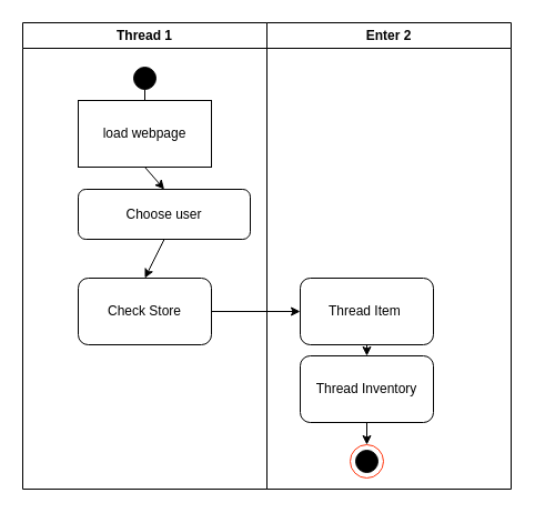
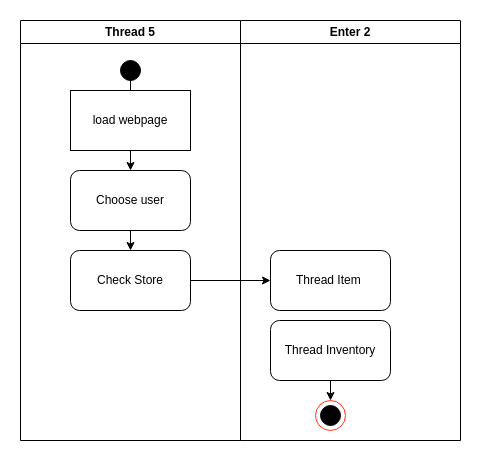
  <mxCell id="0" />
  <mxCell id="1" parent="0" />
- <mxCell id="2" value="Thread 1" style="swimlane;whiteSpace=wrap;html=1;" vertex="1" parent="1"><mxGeometry x="20" y="20" width="220" height="420" as="geometry" /></mxCell>
+ <mxCell id="2" value="Thread 5" style="swimlane;whiteSpace=wrap;html=1;" vertex="1" parent="1"><mxGeometry x="20" y="20" width="220" height="420" as="geometry" /></mxCell>
  <mxCell id="3" value="" style="ellipse;whiteSpace=wrap;html=1;aspect=fixed;fillColor=#000000;fontColor=#ffffff;strokeColor=#000000;" vertex="1" parent="2"><mxGeometry x="100" y="40" width="20" height="20" as="geometry" /></mxCell>
- <mxCell id="4" value="Choose user" style="rounded=1;whiteSpace=wrap;html=1;" vertex="1" parent="2"><mxGeometry x="50" y="150" width="155" height="45" as="geometry" /></mxCell>
+ <mxCell id="4" value="Choose user" style="rounded=1;whiteSpace=wrap;html=1;" vertex="1" parent="2"><mxGeometry x="50" y="150" width="120" height="60" as="geometry" /></mxCell>
  <mxCell id="5" value="" style="endArrow=classic;html=1;rounded=0;exitX=0.5;exitY=1;exitDx=0;exitDy=0;entryX=0.5;entryY=0;entryDx=0;entryDy=0;" edge="1" parent="2" target="4"><mxGeometry width="50" height="50" relative="1" as="geometry"><mxPoint x="110" y="130" as="sourcePoint" /><mxPoint x="140" y="220" as="targetPoint" /></mxGeometry></mxCell>
  <mxCell id="6" value="Check Store" style="rounded=1;whiteSpace=wrap;html=1;" vertex="1" parent="2"><mxGeometry x="50" y="230" width="120" height="60" as="geometry" /></mxCell>
  <mxCell id="7" value="" style="endArrow=classic;html=1;rounded=0;exitX=0.5;exitY=1;exitDx=0;exitDy=0;entryX=0.5;entryY=0;entryDx=0;entryDy=0;" edge="1" parent="2" source="4" target="6"><mxGeometry width="50" height="50" relative="1" as="geometry"><mxPoint x="90" y="230" as="sourcePoint" /><mxPoint x="140" y="180" as="targetPoint" /></mxGeometry></mxCell>
  <mxCell id="8" value="load webpage" style="rounded=0;whiteSpace=wrap;html=1;" vertex="1" parent="2"><mxGeometry x="50" y="70" width="120" height="60" as="geometry" /></mxCell>
  <mxCell id="9" value="Enter 2" style="swimlane;whiteSpace=wrap;html=1;" vertex="1" parent="1"><mxGeometry x="240" y="20" width="220" height="420" as="geometry" /></mxCell>
  <mxCell id="10" value="" style="ellipse;whiteSpace=wrap;html=1;aspect=fixed;strokeColor=#FF370F;" vertex="1" parent="9"><mxGeometry x="75" y="380" width="30" height="30" as="geometry" /></mxCell>
- <mxCell id="11" style="edgeStyle=orthogonalEdgeStyle;rounded=0;orthogonalLoop=1;jettySize=auto;html=1;exitX=0.5;exitY=1;exitDx=0;exitDy=0;entryX=0.5;entryY=0;entryDx=0;entryDy=0;" edge="1" parent="9" source="12" target="14"><mxGeometry relative="1" as="geometry" /></mxCell>
  <mxCell id="12" value="Thread Item&amp;nbsp;" style="rounded=1;whiteSpace=wrap;html=1;" vertex="1" parent="9"><mxGeometry x="30" y="230" width="120" height="60" as="geometry" /></mxCell>
  <mxCell id="13" style="edgeStyle=orthogonalEdgeStyle;rounded=0;orthogonalLoop=1;jettySize=auto;html=1;exitX=0.5;exitY=1;exitDx=0;exitDy=0;" edge="1" parent="9" source="14"><mxGeometry relative="1" as="geometry"><mxPoint x="90" y="380" as="targetPoint" /></mxGeometry></mxCell>
  <mxCell id="14" value="Thread Inventory" style="rounded=1;whiteSpace=wrap;html=1;" vertex="1" parent="9"><mxGeometry x="30" y="300" width="120" height="60" as="geometry" /></mxCell>
  <mxCell id="15" value="" style="ellipse;whiteSpace=wrap;html=1;aspect=fixed;fillColor=#000000;fontColor=#ffffff;strokeColor=#000000;" vertex="1" parent="9"><mxGeometry x="80" y="385" width="20" height="20" as="geometry" /></mxCell>
  <mxCell id="16" value="" style="endArrow=none;html=1;rounded=0;entryX=0.5;entryY=1;entryDx=0;entryDy=0;" edge="1" parent="1" target="3"><mxGeometry width="50" height="50" relative="1" as="geometry"><mxPoint x="130" y="90" as="sourcePoint" /><mxPoint x="160" y="320" as="targetPoint" /></mxGeometry></mxCell>
  <mxCell id="17" style="edgeStyle=orthogonalEdgeStyle;rounded=0;orthogonalLoop=1;jettySize=auto;html=1;entryX=0;entryY=0.5;entryDx=0;entryDy=0;" edge="1" parent="1" source="6" target="12"><mxGeometry relative="1" as="geometry" /></mxCell>
